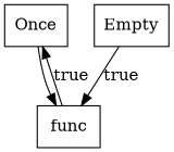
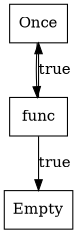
  digraph {
    rankdir=TB
    node [shape=box]
    n1 [label=Once]
    n2 [label=func]
    n3 [label=Empty]
    n1 -> n2
    n2 -> n1 [label=true]
-   n3 -> n2 [label=true]
+   n2 -> n3 [label=true]
  }
